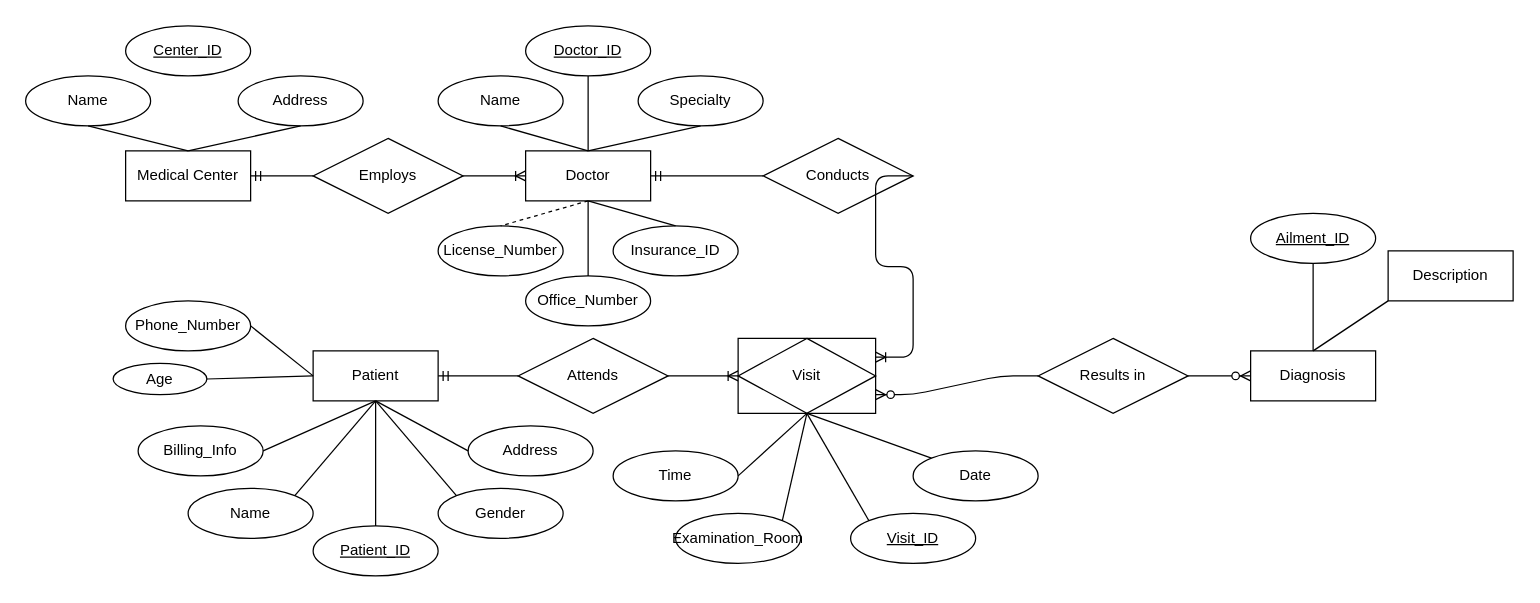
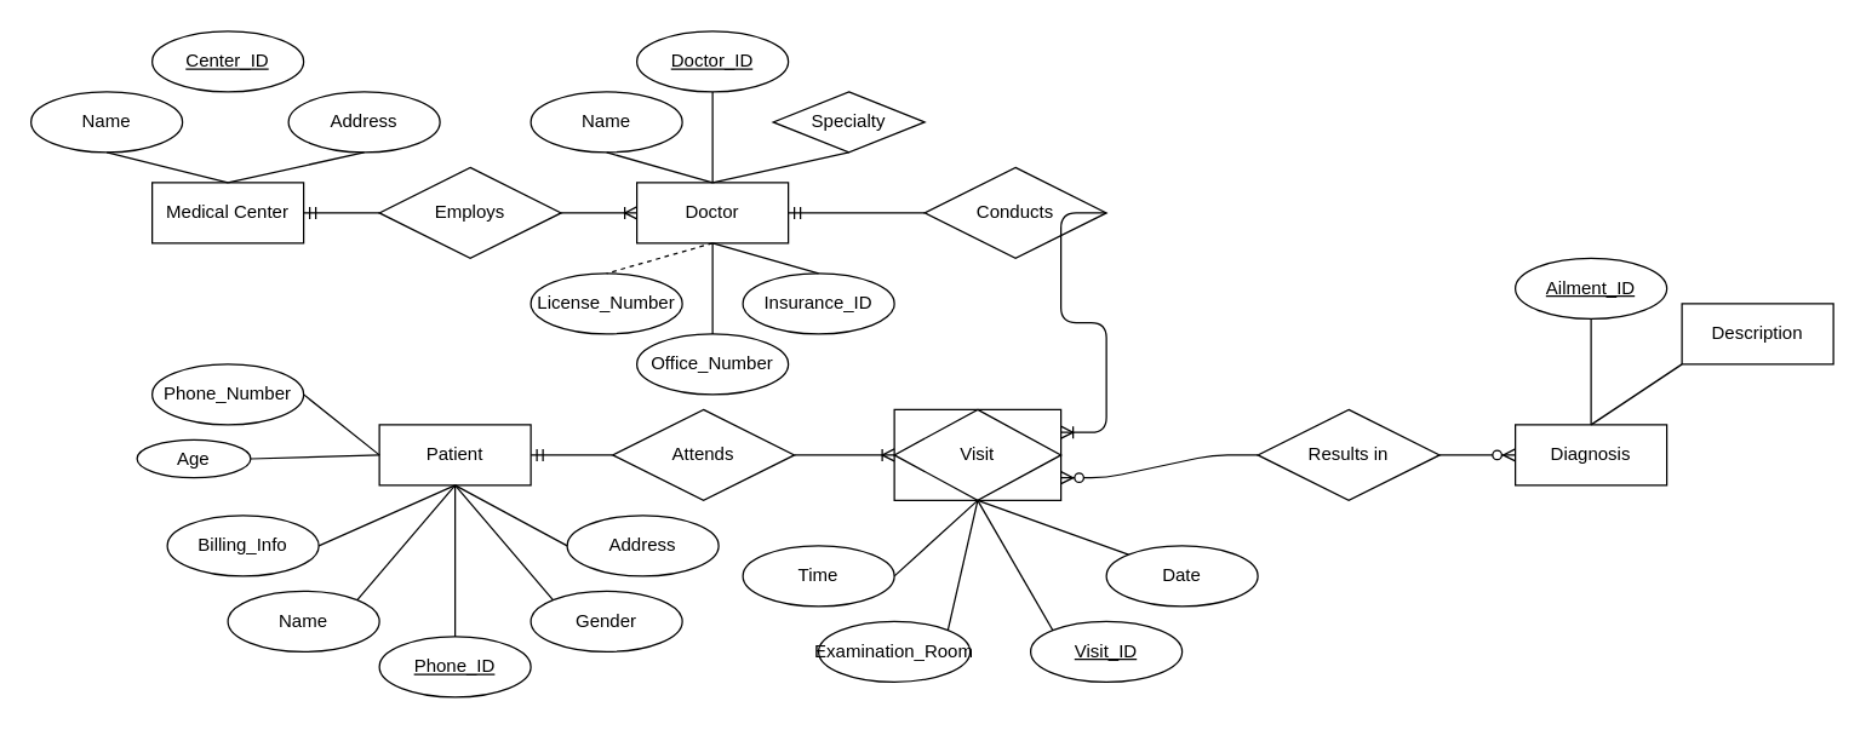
  <mxCell id="0" />
  <mxCell id="1" parent="0" />
  <mxCell id="2" value="Medical Center" style="whiteSpace=wrap;html=1;align=center;" vertex="1" parent="1"><mxGeometry x="100" y="120" width="100" height="40" as="geometry" /></mxCell>
  <mxCell id="3" value="Doctor" style="whiteSpace=wrap;html=1;align=center;" vertex="1" parent="1"><mxGeometry x="420" y="120" width="100" height="40" as="geometry" /></mxCell>
  <mxCell id="4" value="Patient" style="whiteSpace=wrap;html=1;align=center;" vertex="1" parent="1"><mxGeometry x="250" y="280" width="100" height="40" as="geometry" /></mxCell>
  <mxCell id="5" value="Diagnosis" style="whiteSpace=wrap;html=1;align=center;" vertex="1" parent="1"><mxGeometry x="1000" y="280" width="100" height="40" as="geometry" /></mxCell>
  <mxCell id="6" value="Name" style="ellipse;whiteSpace=wrap;html=1;align=center;" vertex="1" parent="1"><mxGeometry x="20" y="60" width="100" height="40" as="geometry" /></mxCell>
  <mxCell id="7" value="Center_ID" style="ellipse;whiteSpace=wrap;html=1;align=center;fontStyle=4;" vertex="1" parent="1"><mxGeometry x="100" y="20" width="100" height="40" as="geometry" /></mxCell>
  <mxCell id="8" value="Address" style="ellipse;whiteSpace=wrap;html=1;align=center;" vertex="1" parent="1"><mxGeometry x="190" y="60" width="100" height="40" as="geometry" /></mxCell>
  <mxCell id="9" value="" style="endArrow=none;html=1;rounded=0;exitX=0.5;exitY=1;exitDx=0;exitDy=0;entryX=0.5;entryY=0;entryDx=0;entryDy=0;" edge="1" parent="1" source="6" target="2"><mxGeometry relative="1" as="geometry"><mxPoint x="390" y="210" as="sourcePoint" /><mxPoint x="550" y="210" as="targetPoint" /></mxGeometry></mxCell>
  <mxCell id="10" value="" style="endArrow=none;html=1;rounded=0;exitX=0.5;exitY=0;exitDx=0;exitDy=0;entryX=0.5;entryY=1;entryDx=0;entryDy=0;" edge="1" parent="1" source="2" target="8"><mxGeometry relative="1" as="geometry"><mxPoint x="390" y="210" as="sourcePoint" /><mxPoint x="550" y="210" as="targetPoint" /></mxGeometry></mxCell>
  <mxCell id="11" value="Employs" style="shape=rhombus;perimeter=rhombusPerimeter;whiteSpace=wrap;html=1;align=center;" vertex="1" parent="1"><mxGeometry x="250" y="110" width="120" height="60" as="geometry" /></mxCell>
  <mxCell id="12" value="" style="edgeStyle=entityRelationEdgeStyle;fontSize=12;html=1;endArrow=ERmandOne;entryX=1;entryY=0.5;entryDx=0;entryDy=0;exitX=0;exitY=0.5;exitDx=0;exitDy=0;" edge="1" parent="1" source="11" target="2"><mxGeometry width="100" height="100" relative="1" as="geometry"><mxPoint x="420" y="260" as="sourcePoint" /><mxPoint x="520" y="160" as="targetPoint" /></mxGeometry></mxCell>
  <mxCell id="13" value="" style="edgeStyle=entityRelationEdgeStyle;fontSize=12;html=1;endArrow=ERoneToMany;exitX=1;exitY=0.5;exitDx=0;exitDy=0;entryX=0;entryY=0.5;entryDx=0;entryDy=0;" edge="1" parent="1" source="11" target="3"><mxGeometry width="100" height="100" relative="1" as="geometry"><mxPoint x="420" y="260" as="sourcePoint" /><mxPoint x="520" y="160" as="targetPoint" /></mxGeometry></mxCell>
  <mxCell id="14" value="Conducts" style="shape=rhombus;perimeter=rhombusPerimeter;whiteSpace=wrap;html=1;align=center;" vertex="1" parent="1"><mxGeometry x="610" y="110" width="120" height="60" as="geometry" /></mxCell>
  <mxCell id="15" value="" style="edgeStyle=entityRelationEdgeStyle;fontSize=12;html=1;endArrow=ERmandOne;entryX=1;entryY=0.5;entryDx=0;entryDy=0;exitX=0;exitY=0.5;exitDx=0;exitDy=0;" edge="1" parent="1" source="14" target="3"><mxGeometry width="100" height="100" relative="1" as="geometry"><mxPoint x="530" y="260" as="sourcePoint" /><mxPoint x="630" y="160" as="targetPoint" /></mxGeometry></mxCell>
  <mxCell id="16" value="" style="edgeStyle=entityRelationEdgeStyle;fontSize=12;html=1;endArrow=ERoneToMany;entryX=1;entryY=0.25;entryDx=0;entryDy=0;exitX=1;exitY=0.5;exitDx=0;exitDy=0;" edge="1" parent="1" source="14" target="20"><mxGeometry width="100" height="100" relative="1" as="geometry"><mxPoint x="730" y="140" as="sourcePoint" /><mxPoint x="690" y="300" as="targetPoint" /></mxGeometry></mxCell>
- <mxCell id="17" value="Attends" style="shape=rhombus;perimeter=rhombusPerimeter;whiteSpace=wrap;html=1;align=center;" vertex="1" parent="1"><mxGeometry x="414" y="270" width="120" height="60" as="geometry" /></mxCell>
+ <mxCell id="17" value="Attends" style="shape=rhombus;perimeter=rhombusPerimeter;whiteSpace=wrap;html=1;align=center;" vertex="1" parent="1"><mxGeometry x="404" y="270" width="120" height="60" as="geometry" /></mxCell>
  <mxCell id="18" value="" style="edgeStyle=entityRelationEdgeStyle;fontSize=12;html=1;endArrow=ERoneToMany;exitX=1;exitY=0.5;exitDx=0;exitDy=0;entryX=0;entryY=0.5;entryDx=0;entryDy=0;" edge="1" parent="1" source="17" target="20"><mxGeometry width="100" height="100" relative="1" as="geometry"><mxPoint x="530" y="260" as="sourcePoint" /><mxPoint x="590" y="300" as="targetPoint" /></mxGeometry></mxCell>
  <mxCell id="19" value="" style="edgeStyle=entityRelationEdgeStyle;fontSize=12;html=1;endArrow=ERmandOne;entryX=1;entryY=0.5;entryDx=0;entryDy=0;exitX=0;exitY=0.5;exitDx=0;exitDy=0;" edge="1" parent="1" source="17" target="4"><mxGeometry width="100" height="100" relative="1" as="geometry"><mxPoint x="530" y="260" as="sourcePoint" /><mxPoint x="630" y="160" as="targetPoint" /></mxGeometry></mxCell>
  <mxCell id="20" value="Visit" style="shape=associativeEntity;whiteSpace=wrap;html=1;align=center;" vertex="1" parent="1"><mxGeometry x="590" y="270" width="110" height="60" as="geometry" /></mxCell>
  <mxCell id="21" value="Results in" style="shape=rhombus;perimeter=rhombusPerimeter;whiteSpace=wrap;html=1;align=center;" vertex="1" parent="1"><mxGeometry x="830" y="270" width="120" height="60" as="geometry" /></mxCell>
  <mxCell id="22" value="" style="edgeStyle=entityRelationEdgeStyle;fontSize=12;html=1;endArrow=ERzeroToMany;endFill=1;entryX=0;entryY=0.5;entryDx=0;entryDy=0;exitX=1;exitY=0.5;exitDx=0;exitDy=0;" edge="1" parent="1" source="21" target="5"><mxGeometry width="100" height="100" relative="1" as="geometry"><mxPoint x="560" y="540" as="sourcePoint" /><mxPoint x="630" y="350" as="targetPoint" /></mxGeometry></mxCell>
  <mxCell id="23" value="" style="edgeStyle=entityRelationEdgeStyle;fontSize=12;html=1;endArrow=ERzeroToMany;endFill=1;entryX=1;entryY=0.75;entryDx=0;entryDy=0;exitX=0;exitY=0.5;exitDx=0;exitDy=0;" edge="1" parent="1" source="21" target="20"><mxGeometry width="100" height="100" relative="1" as="geometry"><mxPoint x="530" y="450" as="sourcePoint" /><mxPoint x="630" y="350" as="targetPoint" /></mxGeometry></mxCell>
  <mxCell id="24" value="Doctor_ID" style="ellipse;whiteSpace=wrap;html=1;align=center;fontStyle=4;" vertex="1" parent="1"><mxGeometry x="420" y="20" width="100" height="40" as="geometry" /></mxCell>
  <mxCell id="25" value="Name" style="ellipse;whiteSpace=wrap;html=1;align=center;" vertex="1" parent="1"><mxGeometry x="350" y="60" width="100" height="40" as="geometry" /></mxCell>
- <mxCell id="26" value="Specialty" style="ellipse;whiteSpace=wrap;html=1;align=center;" vertex="1" parent="1"><mxGeometry x="510" y="60" width="100" height="40" as="geometry" /></mxCell>
+ <mxCell id="26" value="Specialty" style="rhombus;whiteSpace=wrap;html=1;align=center;" vertex="1" parent="1"><mxGeometry x="510" y="60" width="100" height="40" as="geometry" /></mxCell>
  <mxCell id="27" value="License_Number" style="ellipse;whiteSpace=wrap;html=1;align=center;" vertex="1" parent="1"><mxGeometry x="350" y="180" width="100" height="40" as="geometry" /></mxCell>
  <mxCell id="28" value="Insurance_ID" style="ellipse;whiteSpace=wrap;html=1;align=center;" vertex="1" parent="1"><mxGeometry x="490" y="180" width="100" height="40" as="geometry" /></mxCell>
  <mxCell id="29" value="" style="endArrow=none;html=1;rounded=0;exitX=0.5;exitY=1;exitDx=0;exitDy=0;entryX=0.5;entryY=0;entryDx=0;entryDy=0;" edge="1" parent="1" source="24" target="3"><mxGeometry relative="1" as="geometry"><mxPoint x="430" y="200" as="sourcePoint" /><mxPoint x="590" y="200" as="targetPoint" /></mxGeometry></mxCell>
  <mxCell id="30" value="" style="endArrow=none;html=1;rounded=0;exitX=0.5;exitY=1;exitDx=0;exitDy=0;entryX=0.5;entryY=0;entryDx=0;entryDy=0;" edge="1" parent="1" source="26" target="3"><mxGeometry relative="1" as="geometry"><mxPoint x="480" y="70" as="sourcePoint" /><mxPoint x="480" y="130" as="targetPoint" /></mxGeometry></mxCell>
  <mxCell id="31" value="" style="endArrow=none;html=1;rounded=0;exitX=0.5;exitY=1;exitDx=0;exitDy=0;entryX=0.5;entryY=0;entryDx=0;entryDy=0;" edge="1" parent="1" source="25" target="3"><mxGeometry relative="1" as="geometry"><mxPoint x="490" y="80" as="sourcePoint" /><mxPoint x="490" y="140" as="targetPoint" /></mxGeometry></mxCell>
  <mxCell id="32" value="" style="endArrow=none;html=1;rounded=0;exitX=0.5;exitY=1;exitDx=0;exitDy=0;entryX=0.5;entryY=0;entryDx=0;entryDy=0;dashed=1;" edge="1" parent="1" source="3" target="27"><mxGeometry relative="1" as="geometry"><mxPoint x="500" y="90" as="sourcePoint" /><mxPoint x="500" y="150" as="targetPoint" /></mxGeometry></mxCell>
  <mxCell id="33" value="" style="endArrow=none;html=1;rounded=0;exitX=0.5;exitY=1;exitDx=0;exitDy=0;entryX=0.5;entryY=0;entryDx=0;entryDy=0;" edge="1" parent="1" source="3" target="28"><mxGeometry relative="1" as="geometry"><mxPoint x="510" y="100" as="sourcePoint" /><mxPoint x="510" y="160" as="targetPoint" /></mxGeometry></mxCell>
  <mxCell id="34" value="Visit_ID" style="ellipse;whiteSpace=wrap;html=1;align=center;fontStyle=4;" vertex="1" parent="1"><mxGeometry x="680" y="410" width="100" height="40" as="geometry" /></mxCell>
  <mxCell id="35" value="Time" style="ellipse;whiteSpace=wrap;html=1;align=center;" vertex="1" parent="1"><mxGeometry x="490" y="360" width="100" height="40" as="geometry" /></mxCell>
  <mxCell id="36" value="Date" style="ellipse;whiteSpace=wrap;html=1;align=center;" vertex="1" parent="1"><mxGeometry x="730" y="360" width="100" height="40" as="geometry" /></mxCell>
  <mxCell id="37" value="Office_Number" style="ellipse;whiteSpace=wrap;html=1;align=center;" vertex="1" parent="1"><mxGeometry x="420" y="220" width="100" height="40" as="geometry" /></mxCell>
  <mxCell id="38" value="" style="endArrow=none;html=1;rounded=0;exitX=0.5;exitY=1;exitDx=0;exitDy=0;entryX=0.5;entryY=0;entryDx=0;entryDy=0;" edge="1" parent="1" source="3" target="37"><mxGeometry relative="1" as="geometry"><mxPoint x="520" y="110" as="sourcePoint" /><mxPoint x="520" y="170" as="targetPoint" /></mxGeometry></mxCell>
  <mxCell id="39" value="Examination_Room" style="ellipse;whiteSpace=wrap;html=1;align=center;" vertex="1" parent="1"><mxGeometry x="540" y="410" width="100" height="40" as="geometry" /></mxCell>
  <mxCell id="40" value="" style="endArrow=none;html=1;rounded=0;exitX=0.5;exitY=1;exitDx=0;exitDy=0;entryX=1;entryY=0.5;entryDx=0;entryDy=0;" edge="1" parent="1" source="20" target="35"><mxGeometry relative="1" as="geometry"><mxPoint x="530" y="120" as="sourcePoint" /><mxPoint x="530" y="180" as="targetPoint" /></mxGeometry></mxCell>
  <mxCell id="41" value="" style="endArrow=none;html=1;rounded=0;exitX=0.5;exitY=1;exitDx=0;exitDy=0;entryX=1;entryY=0;entryDx=0;entryDy=0;" edge="1" parent="1" source="20" target="39"><mxGeometry relative="1" as="geometry"><mxPoint x="540" y="130" as="sourcePoint" /><mxPoint x="540" y="190" as="targetPoint" /></mxGeometry></mxCell>
  <mxCell id="42" value="" style="endArrow=none;html=1;rounded=0;exitX=0.5;exitY=1;exitDx=0;exitDy=0;entryX=0;entryY=0;entryDx=0;entryDy=0;" edge="1" parent="1" source="20" target="34"><mxGeometry relative="1" as="geometry"><mxPoint x="550" y="140" as="sourcePoint" /><mxPoint x="550" y="200" as="targetPoint" /></mxGeometry></mxCell>
  <mxCell id="43" value="" style="endArrow=none;html=1;rounded=0;exitX=0.5;exitY=1;exitDx=0;exitDy=0;entryX=0;entryY=0;entryDx=0;entryDy=0;" edge="1" parent="1" source="20" target="36"><mxGeometry relative="1" as="geometry"><mxPoint x="560" y="150" as="sourcePoint" /><mxPoint x="560" y="210" as="targetPoint" /></mxGeometry></mxCell>
- <mxCell id="44" value="Patient_ID" style="ellipse;whiteSpace=wrap;html=1;align=center;fontStyle=4;" vertex="1" parent="1"><mxGeometry x="250" y="420" width="100" height="40" as="geometry" /></mxCell>
+ <mxCell id="44" value="Phone_ID" style="ellipse;whiteSpace=wrap;html=1;align=center;fontStyle=4;" vertex="1" parent="1"><mxGeometry x="250" y="420" width="100" height="40" as="geometry" /></mxCell>
  <mxCell id="45" value="Name" style="ellipse;whiteSpace=wrap;html=1;align=center;" vertex="1" parent="1"><mxGeometry x="150" y="390" width="100" height="40" as="geometry" /></mxCell>
  <mxCell id="46" value="Billing_Info" style="ellipse;whiteSpace=wrap;html=1;align=center;" vertex="1" parent="1"><mxGeometry x="110" y="340" width="100" height="40" as="geometry" /></mxCell>
  <mxCell id="47" value="Address" style="ellipse;whiteSpace=wrap;html=1;align=center;" vertex="1" parent="1"><mxGeometry x="374" y="340" width="100" height="40" as="geometry" /></mxCell>
  <mxCell id="48" value="Phone_Number" style="ellipse;whiteSpace=wrap;html=1;align=center;" vertex="1" parent="1"><mxGeometry x="100" y="240" width="100" height="40" as="geometry" /></mxCell>
  <mxCell id="49" value="Age" style="ellipse;whiteSpace=wrap;html=1;align=center;" vertex="1" parent="1"><mxGeometry x="90" y="290" width="75" height="25" as="geometry" /></mxCell>
  <mxCell id="50" value="Gender" style="ellipse;whiteSpace=wrap;html=1;align=center;" vertex="1" parent="1"><mxGeometry x="350" y="390" width="100" height="40" as="geometry" /></mxCell>
  <mxCell id="51" value="" style="endArrow=none;html=1;rounded=0;exitX=0;exitY=0.5;exitDx=0;exitDy=0;entryX=0.5;entryY=1;entryDx=0;entryDy=0;" edge="1" parent="1" source="47" target="4"><mxGeometry relative="1" as="geometry"><mxPoint x="570" y="160" as="sourcePoint" /><mxPoint x="570" y="220" as="targetPoint" /></mxGeometry></mxCell>
  <mxCell id="52" value="" style="endArrow=none;html=1;rounded=0;exitX=0.5;exitY=1;exitDx=0;exitDy=0;entryX=0;entryY=0;entryDx=0;entryDy=0;" edge="1" parent="1" source="4" target="50"><mxGeometry relative="1" as="geometry"><mxPoint x="580" y="170" as="sourcePoint" /><mxPoint x="580" y="230" as="targetPoint" /></mxGeometry></mxCell>
  <mxCell id="53" value="" style="endArrow=none;html=1;rounded=0;exitX=0.5;exitY=1;exitDx=0;exitDy=0;entryX=0.5;entryY=0;entryDx=0;entryDy=0;" edge="1" parent="1" source="4" target="44"><mxGeometry relative="1" as="geometry"><mxPoint x="590" y="180" as="sourcePoint" /><mxPoint x="590" y="240" as="targetPoint" /></mxGeometry></mxCell>
  <mxCell id="54" value="" style="endArrow=none;html=1;rounded=0;entryX=1;entryY=0;entryDx=0;entryDy=0;exitX=0.5;exitY=1;exitDx=0;exitDy=0;" edge="1" parent="1" source="4" target="45"><mxGeometry relative="1" as="geometry"><mxPoint x="300" y="320" as="sourcePoint" /><mxPoint x="600" y="250" as="targetPoint" /></mxGeometry></mxCell>
  <mxCell id="55" value="" style="endArrow=none;html=1;rounded=0;exitX=0.5;exitY=1;exitDx=0;exitDy=0;entryX=1;entryY=0.5;entryDx=0;entryDy=0;" edge="1" parent="1" source="4" target="46"><mxGeometry relative="1" as="geometry"><mxPoint x="610" y="200" as="sourcePoint" /><mxPoint x="610" y="260" as="targetPoint" /></mxGeometry></mxCell>
  <mxCell id="56" value="" style="endArrow=none;html=1;rounded=0;exitX=1;exitY=0.5;exitDx=0;exitDy=0;entryX=0;entryY=0.5;entryDx=0;entryDy=0;" edge="1" parent="1" source="49" target="4"><mxGeometry relative="1" as="geometry"><mxPoint x="620" y="210" as="sourcePoint" /><mxPoint x="620" y="270" as="targetPoint" /></mxGeometry></mxCell>
  <mxCell id="57" value="" style="endArrow=none;html=1;rounded=0;exitX=1;exitY=0.5;exitDx=0;exitDy=0;entryX=0;entryY=0.5;entryDx=0;entryDy=0;" edge="1" parent="1" source="48" target="4"><mxGeometry relative="1" as="geometry"><mxPoint x="630" y="220" as="sourcePoint" /><mxPoint x="630" y="280" as="targetPoint" /></mxGeometry></mxCell>
  <mxCell id="58" value="Ailment_ID" style="ellipse;whiteSpace=wrap;html=1;align=center;fontStyle=4;" vertex="1" parent="1"><mxGeometry x="1000" y="170" width="100" height="40" as="geometry" /></mxCell>
  <mxCell id="59" value="Description" style="whiteSpace=wrap;html=1;align=center;rounded=0;" vertex="1" parent="1"><mxGeometry x="1110" y="200" width="100" height="40" as="geometry" /></mxCell>
  <mxCell id="60" value="" style="endArrow=none;html=1;rounded=0;exitX=0.5;exitY=1;exitDx=0;exitDy=0;entryX=0.5;entryY=0;entryDx=0;entryDy=0;" edge="1" parent="1" source="58" target="5"><mxGeometry relative="1" as="geometry"><mxPoint x="640" y="230" as="sourcePoint" /><mxPoint x="640" y="290" as="targetPoint" /></mxGeometry></mxCell>
  <mxCell id="61" value="" style="endArrow=none;html=1;rounded=0;exitX=0;exitY=1;exitDx=0;exitDy=0;entryX=0.5;entryY=0;entryDx=0;entryDy=0;" edge="1" parent="1" source="59" target="5"><mxGeometry relative="1" as="geometry"><mxPoint x="650" y="240" as="sourcePoint" /><mxPoint x="650" y="300" as="targetPoint" /></mxGeometry></mxCell>
